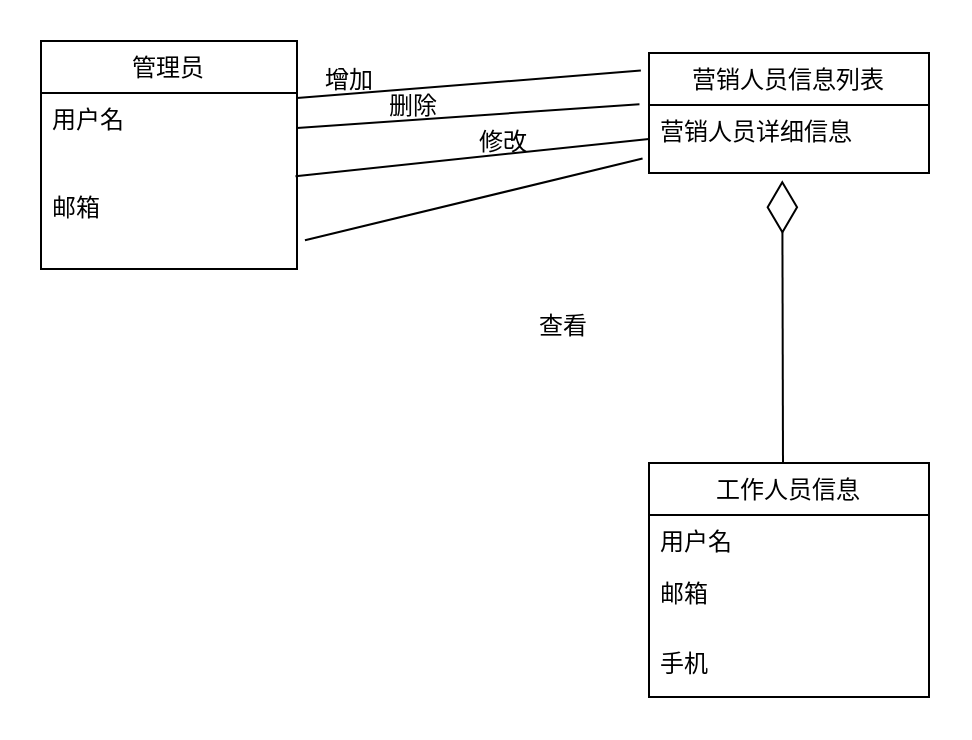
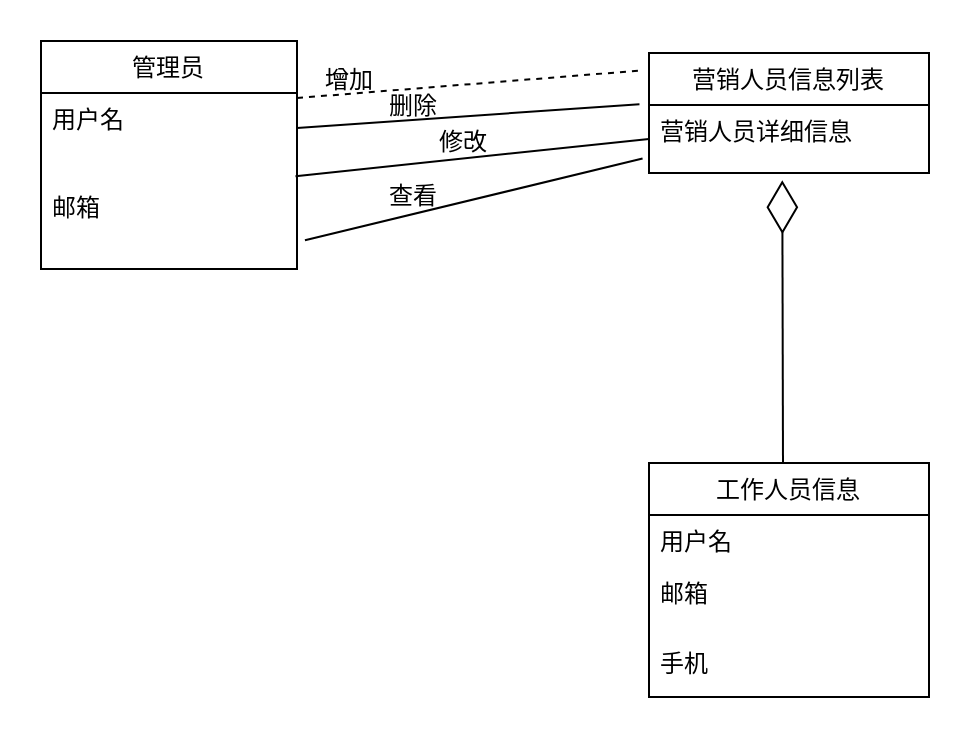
  <mxCell id="0" />
  <mxCell id="1" parent="0" />
  <mxCell id="2" value="营销人员信息列表" style="swimlane;fontStyle=0;childLayout=stackLayout;horizontal=1;startSize=26;fillColor=none;horizontalStack=0;resizeParent=1;resizeParentMax=0;resizeLast=0;collapsible=1;marginBottom=0;" parent="1" vertex="1"><mxGeometry x="324" y="26" width="140" height="60" as="geometry" /></mxCell>
  <mxCell id="3" value="营销人员详细信息&#10;" style="text;strokeColor=none;fillColor=none;align=left;verticalAlign=top;spacingLeft=4;spacingRight=4;overflow=hidden;rotatable=0;points=[[0,0.5],[1,0.5]];portConstraint=eastwest;" parent="2" vertex="1"><mxGeometry y="26" width="140" height="34" as="geometry" /></mxCell>
- <mxCell id="4" value="" style="endArrow=none;html=1;exitX=1;exitY=0.25;exitDx=0;exitDy=0;entryX=-0.029;entryY=0.146;entryDx=0;entryDy=0;entryPerimeter=0;" parent="1" source="11" target="2" edge="1"><mxGeometry width="50" height="50" relative="1" as="geometry"><mxPoint x="294" y="111" as="sourcePoint" /><mxPoint x="344" y="61" as="targetPoint" /></mxGeometry></mxCell>
+ <mxCell id="4" value="" style="endArrow=none;html=1;exitX=1;exitY=0.25;exitDx=0;exitDy=0;entryX=-0.029;entryY=0.146;entryDx=0;entryDy=0;entryPerimeter=0;dashed=1;" parent="1" source="11" target="2" edge="1"><mxGeometry width="50" height="50" relative="1" as="geometry"><mxPoint x="294" y="111" as="sourcePoint" /><mxPoint x="344" y="61" as="targetPoint" /></mxGeometry></mxCell>
  <mxCell id="5" value="增加" style="text;html=1;align=center;verticalAlign=middle;resizable=0;points=[];autosize=1;" parent="1" vertex="1"><mxGeometry x="157" y="31" width="34" height="18" as="geometry" /></mxCell>
  <mxCell id="6" value="" style="endArrow=diamondThin;endFill=0;endSize=24;html=1;entryX=0.476;entryY=1.108;entryDx=0;entryDy=0;entryPerimeter=0;" parent="1" target="3" edge="1"><mxGeometry width="160" relative="1" as="geometry"><mxPoint x="391" y="231" as="sourcePoint" /><mxPoint x="394" y="101" as="targetPoint" /></mxGeometry></mxCell>
  <mxCell id="7" value="工作人员信息" style="swimlane;fontStyle=0;childLayout=stackLayout;horizontal=1;startSize=26;fillColor=none;horizontalStack=0;resizeParent=1;resizeParentMax=0;resizeLast=0;collapsible=1;marginBottom=0;" parent="1" vertex="1"><mxGeometry x="324" y="231" width="140" height="117" as="geometry" /></mxCell>
  <mxCell id="8" value="用户名&#10;" style="text;strokeColor=none;fillColor=none;align=left;verticalAlign=top;spacingLeft=4;spacingRight=4;overflow=hidden;rotatable=0;points=[[0,0.5],[1,0.5]];portConstraint=eastwest;" parent="7" vertex="1"><mxGeometry y="26" width="140" height="26" as="geometry" /></mxCell>
  <mxCell id="9" value="邮箱&#10;" style="text;strokeColor=none;fillColor=none;align=left;verticalAlign=top;spacingLeft=4;spacingRight=4;overflow=hidden;rotatable=0;points=[[0,0.5],[1,0.5]];portConstraint=eastwest;" vertex="1" parent="7"><mxGeometry y="52" width="140" height="35" as="geometry" /></mxCell>
  <mxCell id="10" value="手机&#10;" style="text;strokeColor=none;fillColor=none;align=left;verticalAlign=top;spacingLeft=4;spacingRight=4;overflow=hidden;rotatable=0;points=[[0,0.5],[1,0.5]];portConstraint=eastwest;" vertex="1" parent="7"><mxGeometry y="87" width="140" height="30" as="geometry" /></mxCell>
  <mxCell id="11" value="管理员" style="swimlane;fontStyle=0;childLayout=stackLayout;horizontal=1;startSize=26;fillColor=none;horizontalStack=0;resizeParent=1;resizeParentMax=0;resizeLast=0;collapsible=1;marginBottom=0;" parent="1" vertex="1"><mxGeometry x="20" y="20" width="128" height="114" as="geometry" /></mxCell>
  <mxCell id="12" value="用户名" style="text;strokeColor=none;fillColor=none;align=left;verticalAlign=top;spacingLeft=4;spacingRight=4;overflow=hidden;rotatable=0;points=[[0,0.5],[1,0.5]];portConstraint=eastwest;" parent="11" vertex="1"><mxGeometry y="26" width="128" height="44" as="geometry" /></mxCell>
  <mxCell id="13" value="邮箱" style="text;strokeColor=none;fillColor=none;align=left;verticalAlign=top;spacingLeft=4;spacingRight=4;overflow=hidden;rotatable=0;points=[[0,0.5],[1,0.5]];portConstraint=eastwest;" vertex="1" parent="11"><mxGeometry y="70" width="128" height="44" as="geometry" /></mxCell>
  <mxCell id="14" value="" style="endArrow=none;html=1;exitX=1.031;exitY=0.673;exitDx=0;exitDy=0;exitPerimeter=0;entryX=-0.023;entryY=0.788;entryDx=0;entryDy=0;entryPerimeter=0;" edge="1" parent="1" source="13" target="3"><mxGeometry width="50" height="50" relative="1" as="geometry"><mxPoint x="205" y="141" as="sourcePoint" /><mxPoint x="255" y="91" as="targetPoint" /></mxGeometry></mxCell>
  <mxCell id="15" value="" style="endArrow=none;html=1;exitX=0.994;exitY=0.945;exitDx=0;exitDy=0;exitPerimeter=0;entryX=0;entryY=0.5;entryDx=0;entryDy=0;" edge="1" parent="1" source="12" target="3"><mxGeometry width="50" height="50" relative="1" as="geometry"><mxPoint x="292" y="110" as="sourcePoint" /><mxPoint x="342" y="60" as="targetPoint" /></mxGeometry></mxCell>
  <mxCell id="16" value="" style="endArrow=none;html=1;entryX=-0.034;entryY=-0.012;entryDx=0;entryDy=0;entryPerimeter=0;" edge="1" parent="1" source="12" target="3"><mxGeometry width="50" height="50" relative="1" as="geometry"><mxPoint x="292" y="110" as="sourcePoint" /><mxPoint x="342" y="60" as="targetPoint" /></mxGeometry></mxCell>
  <mxCell id="17" value="删除" style="text;html=1;align=center;verticalAlign=middle;resizable=0;points=[];autosize=1;" vertex="1" parent="1"><mxGeometry x="189" y="44" width="34" height="18" as="geometry" /></mxCell>
- <mxCell id="18" value="查看" style="text;html=1;align=center;verticalAlign=middle;resizable=0;points=[];autosize=1;" vertex="1" parent="1"><mxGeometry x="264" y="154" width="34" height="18" as="geometry" /></mxCell>
- <mxCell id="19" value="修改" style="text;html=1;align=center;verticalAlign=middle;resizable=0;points=[];autosize=1;" vertex="1" parent="1"><mxGeometry x="234" y="62" width="34" height="18" as="geometry" /></mxCell>
+ <mxCell id="18" value="查看" style="text;html=1;align=center;verticalAlign=middle;resizable=0;points=[];autosize=1;" vertex="1" parent="1"><mxGeometry x="189" y="89" width="34" height="18" as="geometry" /></mxCell>
+ <mxCell id="19" value="修改" style="text;html=1;align=center;verticalAlign=middle;resizable=0;points=[];autosize=1;" vertex="1" parent="1"><mxGeometry x="214" y="62" width="34" height="18" as="geometry" /></mxCell>
